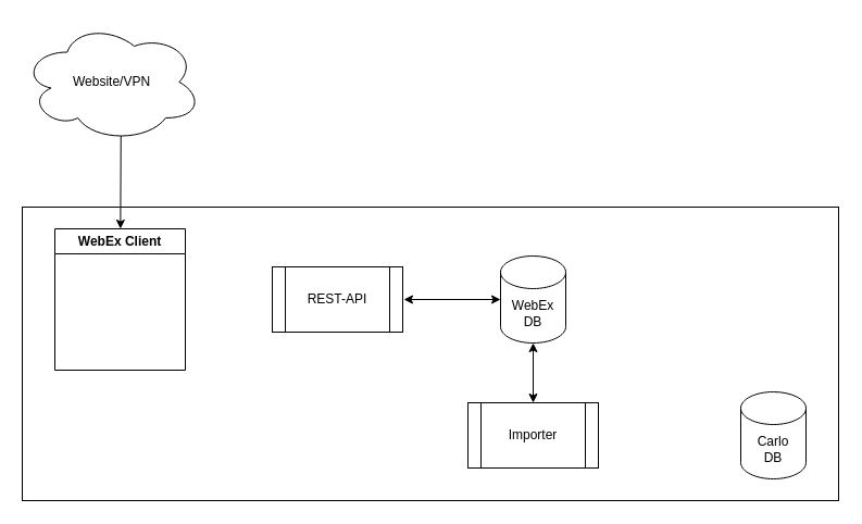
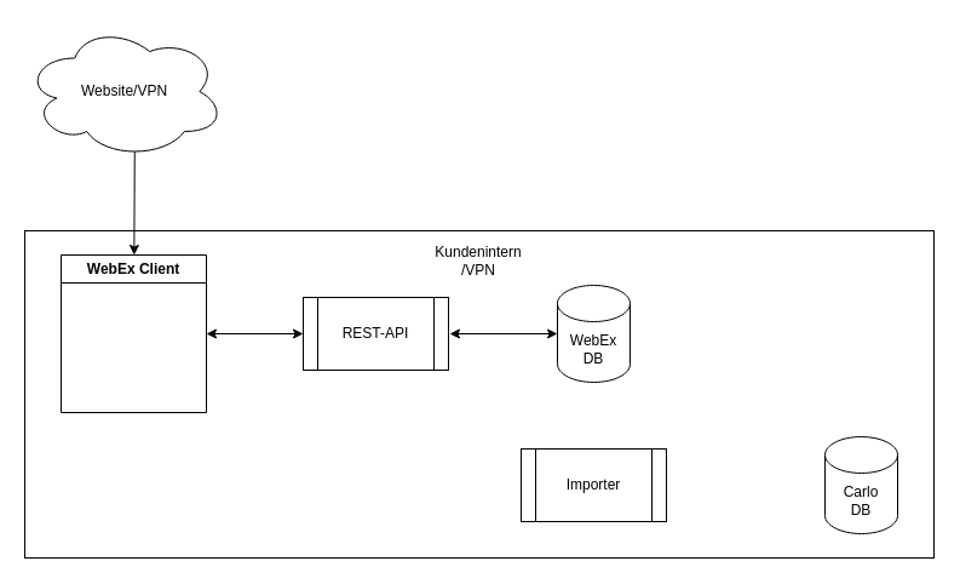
  <mxCell id="0" />
  <mxCell id="1" parent="0" />
  <mxCell id="2" value="Website/VPN" style="ellipse;shape=cloud;whiteSpace=wrap;html=1;" vertex="1" parent="1"><mxGeometry x="20" y="20" width="165" height="110" as="geometry" /></mxCell>
  <mxCell id="3" value="" style="rounded=0;whiteSpace=wrap;html=1;" vertex="1" parent="1"><mxGeometry x="20" y="190" width="751" height="270" as="geometry" /></mxCell>
  <mxCell id="4" value="WebEx Client" style="swimlane;whiteSpace=wrap;html=1;" vertex="1" parent="1"><mxGeometry x="50" y="210" width="120" height="130" as="geometry" /></mxCell>
  <mxCell id="5" value="" style="edgeStyle=none;html=1;exitX=0.55;exitY=0.95;exitDx=0;exitDy=0;exitPerimeter=0;" edge="1" parent="1" source="2" target="4"><mxGeometry relative="1" as="geometry"><mxPoint x="110" y="130" as="sourcePoint" /></mxGeometry></mxCell>
  <mxCell id="6" value="REST-API" style="shape=process;whiteSpace=wrap;html=1;backgroundOutline=1;" vertex="1" parent="1"><mxGeometry x="250" y="245" width="120" height="60" as="geometry" /></mxCell>
  <mxCell id="7" value="WebEx&lt;br&gt;DB" style="shape=cylinder3;whiteSpace=wrap;html=1;boundedLbl=1;backgroundOutline=1;size=15;" vertex="1" parent="1"><mxGeometry x="460" y="235" width="60" height="80" as="geometry" /></mxCell>
  <mxCell id="8" value="Carlo&lt;br&gt;DB" style="shape=cylinder3;whiteSpace=wrap;html=1;boundedLbl=1;backgroundOutline=1;size=15;" vertex="1" parent="1"><mxGeometry x="681" y="360" width="60" height="80" as="geometry" /></mxCell>
  <mxCell id="9" value="Importer" style="shape=process;whiteSpace=wrap;html=1;backgroundOutline=1;" vertex="1" parent="1"><mxGeometry x="430" y="370" width="120" height="60" as="geometry" /></mxCell>
+ <mxCell id="10" value="" style="endArrow=classic;startArrow=classic;html=1;exitX=1;exitY=0.5;exitDx=0;exitDy=0;" edge="1" parent="1" source="4" target="6"><mxGeometry width="50" height="50" relative="1" as="geometry"><mxPoint x="401" y="360" as="sourcePoint" /><mxPoint x="451" y="310" as="targetPoint" /></mxGeometry></mxCell>
  <mxCell id="11" value="" style="endArrow=classic;startArrow=classic;html=1;entryX=0;entryY=0.5;entryDx=0;entryDy=0;entryPerimeter=0;" edge="1" parent="1" target="7"><mxGeometry width="50" height="50" relative="1" as="geometry"><mxPoint x="371" y="275" as="sourcePoint" /><mxPoint x="260" y="285" as="targetPoint" /></mxGeometry></mxCell>
- <mxCell id="12" value="" style="endArrow=classic;startArrow=classic;html=1;entryX=0.5;entryY=0;entryDx=0;entryDy=0;exitX=0.5;exitY=1;exitDx=0;exitDy=0;exitPerimeter=0;" edge="1" parent="1" source="7" target="9"><mxGeometry width="50" height="50" relative="1" as="geometry"><mxPoint x="381" y="285" as="sourcePoint" /><mxPoint x="470" y="285" as="targetPoint" /></mxGeometry></mxCell>
+ <mxCell id="13" value="Kundenintern&lt;br&gt;/VPN" style="text;html=1;strokeColor=none;fillColor=none;align=center;verticalAlign=middle;whiteSpace=wrap;rounded=0;" vertex="1" parent="1"><mxGeometry x="365" y="200" width="60" height="30" as="geometry" /></mxCell>
